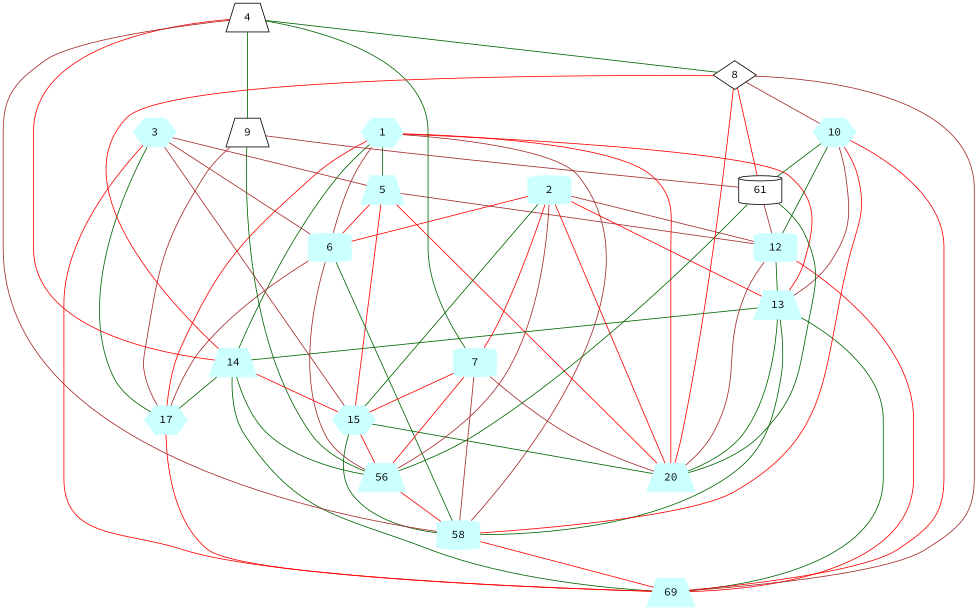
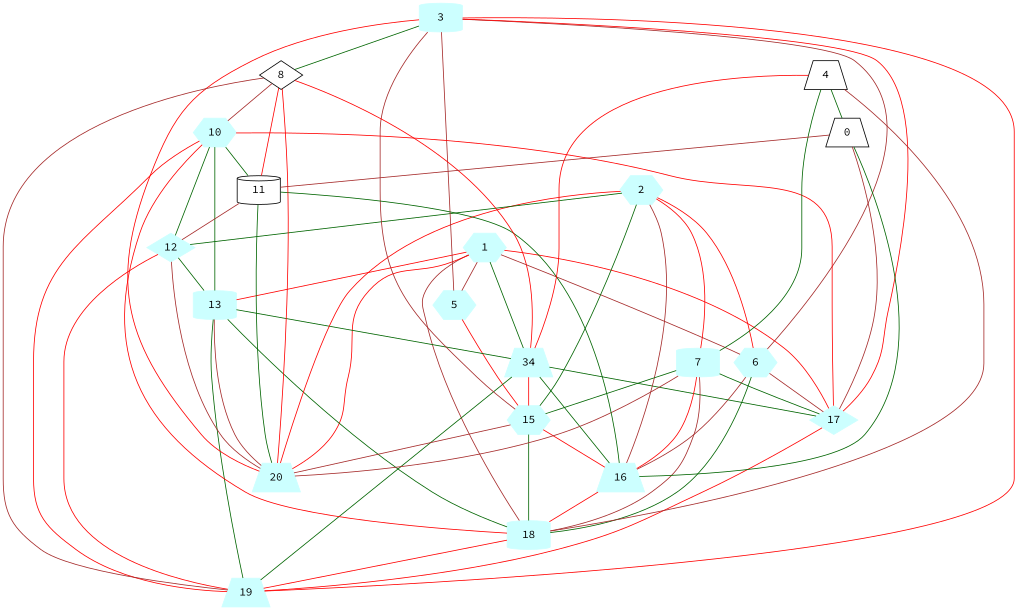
  graph {
    fontname="Source Code Pro"
    node [color="#CCFFFF" fontname="Source Code Pro" shape=hexagon style=filled]
    edge [color=red fontname="Source Code Pro"]
    1
-   5 [shape=trapezium]
-   6 [shape=cylinder]
-   13 [shape=trapezium]
-   14 [shape=trapezium]
-   17
-   18 [shape=cylinder label=58]
+   5
+   6
+   13 [shape=cylinder]
+   14 [shape=trapezium label=34]
+   17 [shape=diamond]
+   18 [shape=cylinder]
    20 [shape=trapezium]
-   12 [shape=cylinder]
+   12 [shape=diamond]
    15
-   16 [shape=trapezium label=56]
-   19 [shape=trapezium label=69]
-   2 [shape=cylinder]
+   16 [shape=trapezium]
+   19 [shape=trapezium]
+   2
    7 [shape=cylinder]
-   3
+   3 [shape=cylinder]
    10
-   11 [shape=cylinder label=61 color="" style=""]
+   11 [shape=cylinder color="" style=""]
    4 [shape=trapezium color="" style=""]
    8 [shape=diamond color="" style=""]
-   9 [shape=trapezium color="" style=""]
-   1 -- 5 [color=darkgreen]
+   9 [shape=trapezium label=0 color="" style=""]
+   1 -- 5 [color=brown]
    1 -- 6 [color=brown]
    1 -- 13
    1 -- 14 [color=darkgreen]
    1 -- 17
    1 -- 18 [color=brown]
    1 -- 20
-   5 -- 6
-   5 -- 20
-   5 -- 12 [color=brown]
+   3 -- 20
    5 -- 15
    6 -- 17 [color=brown]
    6 -- 18 [color=darkgreen]
    6 -- 16 [color=brown]
    13 -- 14 [color=darkgreen]
    13 -- 18 [color=darkgreen]
-   13 -- 20 [color=darkgreen]
+   13 -- 20 [color=brown]
    13 -- 19 [color=darkgreen]
    14 -- 17 [color=darkgreen]
    14 -- 15
    14 -- 16 [color=darkgreen]
    14 -- 19 [color=darkgreen]
    17 -- 19
    18 -- 19
    12 -- 13 [color=darkgreen]
    12 -- 20 [color=brown]
    12 -- 19
    15 -- 18 [color=darkgreen]
-   15 -- 20 [color=darkgreen]
+   15 -- 20 [color=brown]
    15 -- 16
    16 -- 18
    2 -- 6
-   2 -- 13
    2 -- 20
-   2 -- 12 [color=brown]
+   2 -- 12 [color=darkgreen]
    2 -- 15 [color=darkgreen]
    2 -- 16 [color=brown]
    2 -- 7
+   7 -- 17 [color=darkgreen]
    7 -- 18 [color=brown]
    7 -- 20 [color=brown]
-   7 -- 15
+   7 -- 15 [color=darkgreen]
    7 -- 16
    3 -- 5 [color=brown]
    3 -- 6 [color=brown]
-   3 -- 17 [color=darkgreen]
+   3 -- 17
    3 -- 15 [color=brown]
    3 -- 19
-   10 -- 13 [color=brown]
+   10 -- 13 [color=darkgreen]
+   10 -- 17
    10 -- 18
    10 -- 12 [color=darkgreen]
    10 -- 19
    10 -- 11 [color=darkgreen]
    11 -- 20 [color=darkgreen]
    11 -- 12 [color=brown]
    11 -- 16 [color=darkgreen]
    4 -- 14
    4 -- 18 [color=brown]
    4 -- 7 [color=darkgreen]
-   4 -- 8 [color=darkgreen]
+   3 -- 8 [color=darkgreen]
    4 -- 9 [color=darkgreen]
    8 -- 14
    8 -- 20
    8 -- 19 [color=brown]
    8 -- 10 [color=brown]
    8 -- 11
    9 -- 17 [color=brown]
    9 -- 16 [color=darkgreen]
    9 -- 11 [color=brown]
  }
